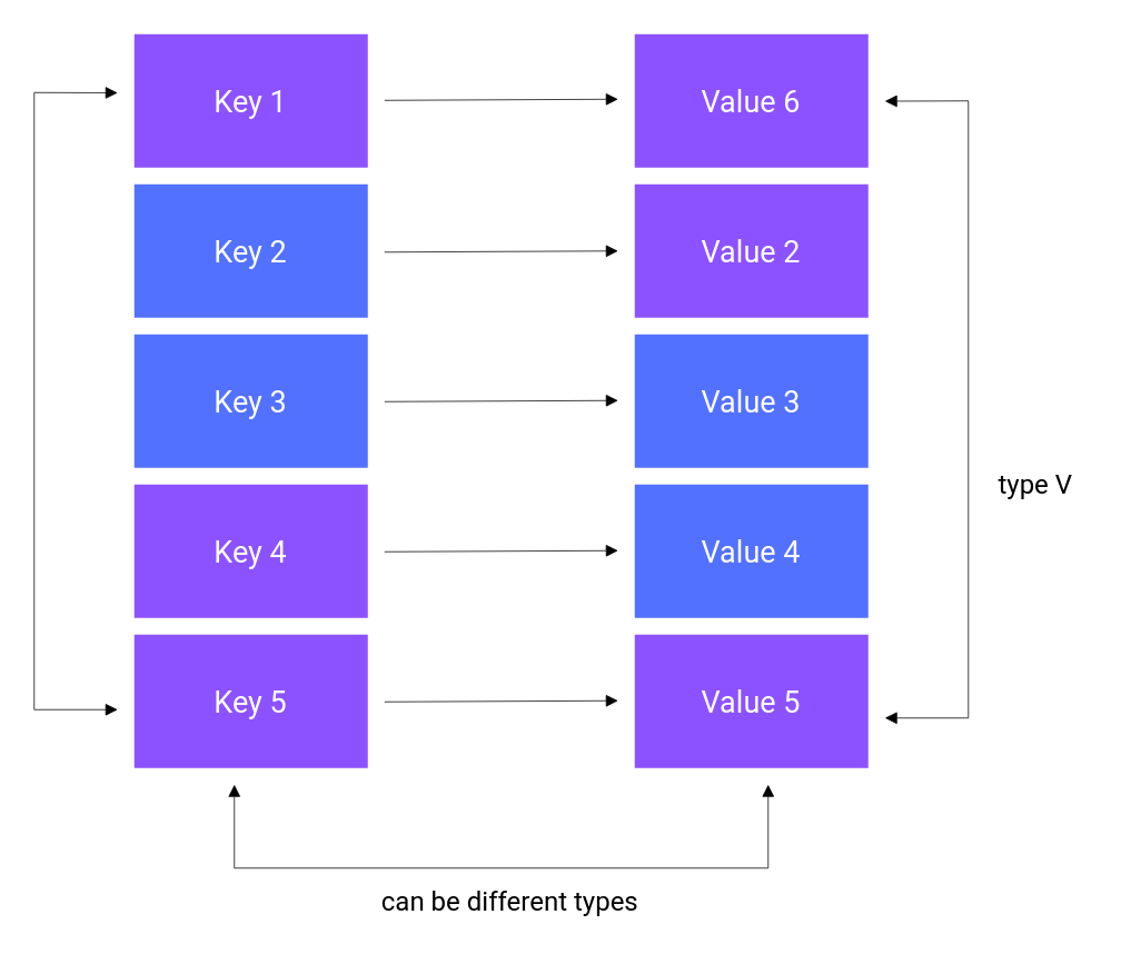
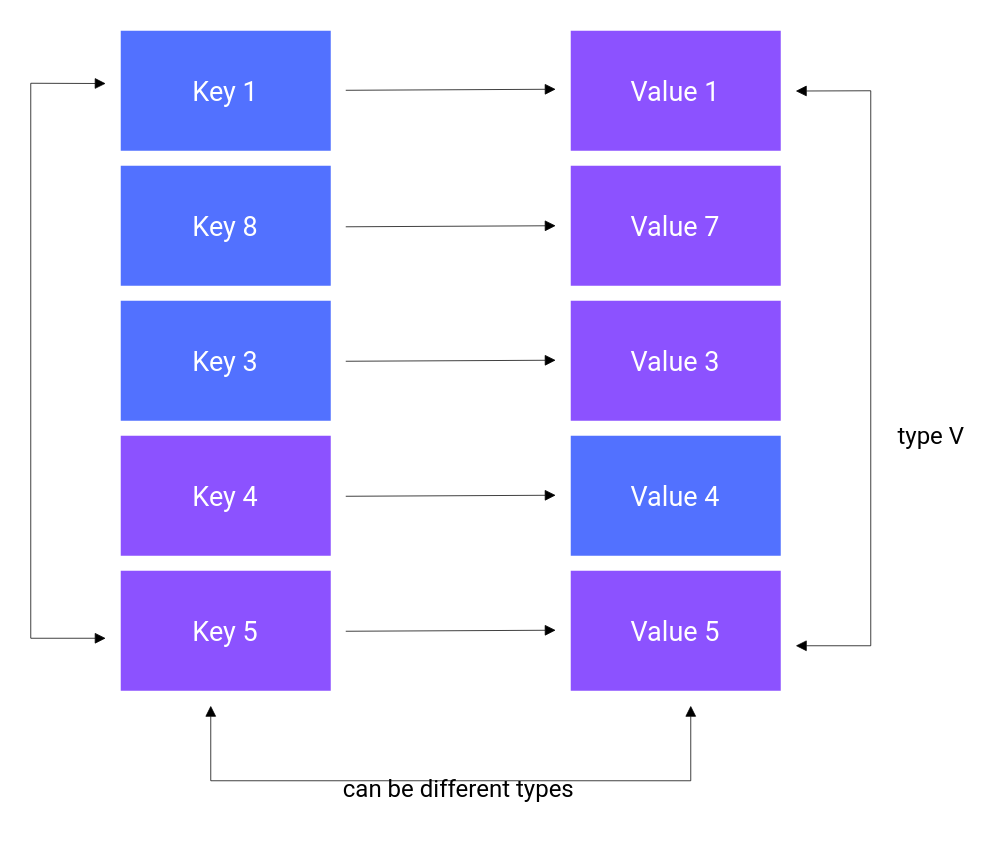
  <mxCell id="0" />
  <mxCell id="1" parent="0" />
  <mxCell id="2" value="" style="endArrow=block;html=1;rounded=0;fontFamily=Roboto;fontSource=https%3A%2F%2Ffonts.googleapis.com%2Fcss%3Ffamily%3DRoboto;fontSize=18;fontColor=#000000;strokeWidth=0.5;endFill=1;" edge="1" parent="1"><mxGeometry width="50" height="50" relative="1" as="geometry"><mxPoint x="230" y="59.69" as="sourcePoint" /><mxPoint x="370" y="59" as="targetPoint" /></mxGeometry></mxCell>
- <mxCell id="3" value="&lt;font data-font-src=&quot;https://fonts.googleapis.com/css?family=Roboto&quot; style=&quot;font-size: 18px&quot; color=&quot;#ffffff&quot;&gt;Value 6&lt;/font&gt;" style="rounded=0;whiteSpace=wrap;html=1;fillColor=#8c52ff;strokeColor=none;fontFamily=Roboto;fontSource=https%3A%2F%2Ffonts.googleapis.com%2Fcss%3Ffamily%3DRoboto;" vertex="1" parent="1"><mxGeometry x="380" y="20" width="140" height="80" as="geometry" /></mxCell>
- <mxCell id="4" value="&lt;font data-font-src=&quot;https://fonts.googleapis.com/css?family=Roboto&quot; style=&quot;font-size: 18px&quot; color=&quot;#ffffff&quot;&gt;Value 2&lt;/font&gt;" style="rounded=0;whiteSpace=wrap;html=1;fillColor=#8c52ff;strokeColor=none;fontFamily=Roboto;fontSource=https%3A%2F%2Ffonts.googleapis.com%2Fcss%3Ffamily%3DRoboto;" vertex="1" parent="1"><mxGeometry x="380" y="110" width="140" height="80" as="geometry" /></mxCell>
- <mxCell id="5" value="&lt;font data-font-src=&quot;https://fonts.googleapis.com/css?family=Roboto&quot; style=&quot;font-size: 18px&quot; color=&quot;#ffffff&quot;&gt;Value 3&lt;/font&gt;" style="rounded=0;whiteSpace=wrap;html=1;fillColor=#5271ff;strokeColor=none;fontFamily=Roboto;fontSource=https%3A%2F%2Ffonts.googleapis.com%2Fcss%3Ffamily%3DRoboto;" vertex="1" parent="1"><mxGeometry x="380" y="200" width="140" height="80" as="geometry" /></mxCell>
+ <mxCell id="3" value="&lt;font data-font-src=&quot;https://fonts.googleapis.com/css?family=Roboto&quot; style=&quot;font-size: 18px&quot; color=&quot;#ffffff&quot;&gt;Value 1&lt;/font&gt;" style="rounded=0;whiteSpace=wrap;html=1;fillColor=#8c52ff;strokeColor=none;fontFamily=Roboto;fontSource=https%3A%2F%2Ffonts.googleapis.com%2Fcss%3Ffamily%3DRoboto;" vertex="1" parent="1"><mxGeometry x="380" y="20" width="140" height="80" as="geometry" /></mxCell>
+ <mxCell id="4" value="&lt;font data-font-src=&quot;https://fonts.googleapis.com/css?family=Roboto&quot; style=&quot;font-size: 18px&quot; color=&quot;#ffffff&quot;&gt;Value 7&lt;/font&gt;" style="rounded=0;whiteSpace=wrap;html=1;fillColor=#8c52ff;strokeColor=none;fontFamily=Roboto;fontSource=https%3A%2F%2Ffonts.googleapis.com%2Fcss%3Ffamily%3DRoboto;" vertex="1" parent="1"><mxGeometry x="380" y="110" width="140" height="80" as="geometry" /></mxCell>
+ <mxCell id="5" value="&lt;font data-font-src=&quot;https://fonts.googleapis.com/css?family=Roboto&quot; style=&quot;font-size: 18px&quot; color=&quot;#ffffff&quot;&gt;Value 3&lt;/font&gt;" style="rounded=0;whiteSpace=wrap;html=1;fillColor=#8c52ff;strokeColor=none;fontFamily=Roboto;fontSource=https%3A%2F%2Ffonts.googleapis.com%2Fcss%3Ffamily%3DRoboto;" vertex="1" parent="1"><mxGeometry x="380" y="200" width="140" height="80" as="geometry" /></mxCell>
  <mxCell id="6" value="&lt;font data-font-src=&quot;https://fonts.googleapis.com/css?family=Roboto&quot; style=&quot;font-size: 18px&quot; color=&quot;#ffffff&quot;&gt;Value 4&lt;/font&gt;" style="rounded=0;whiteSpace=wrap;html=1;fillColor=#5271ff;strokeColor=none;fontFamily=Roboto;fontSource=https%3A%2F%2Ffonts.googleapis.com%2Fcss%3Ffamily%3DRoboto;" vertex="1" parent="1"><mxGeometry x="380" y="290" width="140" height="80" as="geometry" /></mxCell>
  <mxCell id="7" value="&lt;font data-font-src=&quot;https://fonts.googleapis.com/css?family=Roboto&quot; style=&quot;font-size: 18px&quot; color=&quot;#ffffff&quot;&gt;Value 5&lt;/font&gt;" style="rounded=0;whiteSpace=wrap;html=1;fillColor=#8c52ff;strokeColor=none;fontFamily=Roboto;fontSource=https%3A%2F%2Ffonts.googleapis.com%2Fcss%3Ffamily%3DRoboto;" vertex="1" parent="1"><mxGeometry x="380" y="380" width="140" height="80" as="geometry" /></mxCell>
- <mxCell id="8" value="&lt;font data-font-src=&quot;https://fonts.googleapis.com/css?family=Roboto&quot; style=&quot;font-size: 18px&quot; color=&quot;#ffffff&quot;&gt;Key 1&lt;/font&gt;" style="rounded=0;whiteSpace=wrap;html=1;fillColor=#8c52ff;strokeColor=none;fontFamily=Roboto;fontSource=https%3A%2F%2Ffonts.googleapis.com%2Fcss%3Ffamily%3DRoboto;" vertex="1" parent="1"><mxGeometry x="80" y="20" width="140" height="80" as="geometry" /></mxCell>
- <mxCell id="9" value="&lt;font data-font-src=&quot;https://fonts.googleapis.com/css?family=Roboto&quot; style=&quot;font-size: 18px&quot; color=&quot;#ffffff&quot;&gt;Key 2&lt;/font&gt;" style="rounded=0;whiteSpace=wrap;html=1;fillColor=#5271FF;strokeColor=none;fontFamily=Roboto;fontSource=https%3A%2F%2Ffonts.googleapis.com%2Fcss%3Ffamily%3DRoboto;" vertex="1" parent="1"><mxGeometry x="80" y="110" width="140" height="80" as="geometry" /></mxCell>
+ <mxCell id="8" value="&lt;font data-font-src=&quot;https://fonts.googleapis.com/css?family=Roboto&quot; style=&quot;font-size: 18px&quot; color=&quot;#ffffff&quot;&gt;Key 1&lt;/font&gt;" style="rounded=0;whiteSpace=wrap;html=1;fillColor=#5271FF;strokeColor=none;fontFamily=Roboto;fontSource=https%3A%2F%2Ffonts.googleapis.com%2Fcss%3Ffamily%3DRoboto;" vertex="1" parent="1"><mxGeometry x="80" y="20" width="140" height="80" as="geometry" /></mxCell>
+ <mxCell id="9" value="&lt;font data-font-src=&quot;https://fonts.googleapis.com/css?family=Roboto&quot; style=&quot;font-size: 18px&quot; color=&quot;#ffffff&quot;&gt;Key 8&lt;/font&gt;" style="rounded=0;whiteSpace=wrap;html=1;fillColor=#5271FF;strokeColor=none;fontFamily=Roboto;fontSource=https%3A%2F%2Ffonts.googleapis.com%2Fcss%3Ffamily%3DRoboto;" vertex="1" parent="1"><mxGeometry x="80" y="110" width="140" height="80" as="geometry" /></mxCell>
  <mxCell id="10" value="&lt;font data-font-src=&quot;https://fonts.googleapis.com/css?family=Roboto&quot; style=&quot;font-size: 18px&quot; color=&quot;#ffffff&quot;&gt;Key 3&lt;/font&gt;" style="rounded=0;whiteSpace=wrap;html=1;fillColor=#5271FF;strokeColor=none;fontFamily=Roboto;fontSource=https%3A%2F%2Ffonts.googleapis.com%2Fcss%3Ffamily%3DRoboto;" vertex="1" parent="1"><mxGeometry x="80" y="200" width="140" height="80" as="geometry" /></mxCell>
  <mxCell id="11" value="&lt;font data-font-src=&quot;https://fonts.googleapis.com/css?family=Roboto&quot; style=&quot;font-size: 18px&quot; color=&quot;#ffffff&quot;&gt;Key 4&lt;/font&gt;" style="rounded=0;whiteSpace=wrap;html=1;fillColor=#8c52ff;strokeColor=none;fontFamily=Roboto;fontSource=https%3A%2F%2Ffonts.googleapis.com%2Fcss%3Ffamily%3DRoboto;" vertex="1" parent="1"><mxGeometry x="80" y="290" width="140" height="80" as="geometry" /></mxCell>
  <mxCell id="12" value="&lt;font data-font-src=&quot;https://fonts.googleapis.com/css?family=Roboto&quot; style=&quot;font-size: 18px&quot; color=&quot;#ffffff&quot;&gt;Key 5&lt;/font&gt;" style="rounded=0;whiteSpace=wrap;html=1;fillColor=#8c52ff;strokeColor=none;fontFamily=Roboto;fontSource=https%3A%2F%2Ffonts.googleapis.com%2Fcss%3Ffamily%3DRoboto;" vertex="1" parent="1"><mxGeometry x="80" y="380" width="140" height="80" as="geometry" /></mxCell>
  <mxCell id="13" value="" style="endArrow=block;html=1;rounded=0;fontFamily=Roboto;fontSource=https%3A%2F%2Ffonts.googleapis.com%2Fcss%3Ffamily%3DRoboto;fontSize=18;fontColor=#000000;strokeWidth=0.5;endFill=1;" edge="1" parent="1"><mxGeometry width="50" height="50" relative="1" as="geometry"><mxPoint x="230" y="150.69" as="sourcePoint" /><mxPoint x="370" y="150" as="targetPoint" /></mxGeometry></mxCell>
  <mxCell id="14" value="" style="endArrow=block;html=1;rounded=0;fontFamily=Roboto;fontSource=https%3A%2F%2Ffonts.googleapis.com%2Fcss%3Ffamily%3DRoboto;fontSize=18;fontColor=#000000;strokeWidth=0.5;endFill=1;" edge="1" parent="1"><mxGeometry width="50" height="50" relative="1" as="geometry"><mxPoint x="230" y="240.34" as="sourcePoint" /><mxPoint x="370" y="239.65" as="targetPoint" /></mxGeometry></mxCell>
  <mxCell id="15" value="" style="endArrow=block;html=1;rounded=0;fontFamily=Roboto;fontSource=https%3A%2F%2Ffonts.googleapis.com%2Fcss%3Ffamily%3DRoboto;fontSize=18;fontColor=#000000;strokeWidth=0.5;endFill=1;" edge="1" parent="1"><mxGeometry width="50" height="50" relative="1" as="geometry"><mxPoint x="230" y="330.35" as="sourcePoint" /><mxPoint x="370" y="329.66" as="targetPoint" /></mxGeometry></mxCell>
  <mxCell id="16" value="" style="endArrow=block;html=1;rounded=0;fontFamily=Roboto;fontSource=https%3A%2F%2Ffonts.googleapis.com%2Fcss%3Ffamily%3DRoboto;fontSize=18;fontColor=#000000;strokeWidth=0.5;endFill=1;" edge="1" parent="1"><mxGeometry width="50" height="50" relative="1" as="geometry"><mxPoint x="230" y="420.34" as="sourcePoint" /><mxPoint x="370" y="419.65" as="targetPoint" /></mxGeometry></mxCell>
  <mxCell id="17" value="" style="endArrow=block;html=1;rounded=0;fontFamily=Roboto;fontSource=https%3A%2F%2Ffonts.googleapis.com%2Fcss%3Ffamily%3DRoboto;fontSize=18;fontColor=#000000;strokeWidth=0.5;endFill=1;startArrow=block;startFill=1;" edge="1" parent="1"><mxGeometry width="50" height="50" relative="1" as="geometry"><mxPoint x="530" y="60.19" as="sourcePoint" /><mxPoint x="530" y="430" as="targetPoint" /><Array as="points"><mxPoint x="580" y="60" /><mxPoint x="580" y="430" /></Array></mxGeometry></mxCell>
  <mxCell id="18" value="&lt;font color=&quot;#000000&quot; style=&quot;font-size: 16px&quot;&gt;type V&lt;/font&gt;" style="text;html=1;align=center;verticalAlign=middle;resizable=0;points=[];autosize=1;strokeColor=none;fillColor=none;fontSize=16;fontFamily=Roboto;fontColor=#FFFFFF;" vertex="1" parent="1"><mxGeometry x="590" y="280" width="60" height="20" as="geometry" /></mxCell>
  <mxCell id="19" value="" style="endArrow=block;html=1;rounded=0;fontFamily=Roboto;fontSource=https%3A%2F%2Ffonts.googleapis.com%2Fcss%3Ffamily%3DRoboto;fontSize=18;fontColor=#000000;strokeWidth=0.5;endFill=1;startArrow=block;startFill=1;" edge="1" parent="1"><mxGeometry width="50" height="50" relative="1" as="geometry"><mxPoint x="70" y="55.19" as="sourcePoint" /><mxPoint x="70" y="425" as="targetPoint" /><Array as="points"><mxPoint x="20" y="55" /><mxPoint x="20" y="425" /></Array></mxGeometry></mxCell>
  <mxCell id="20" value="" style="endArrow=block;html=1;rounded=0;fontFamily=Roboto;fontSource=https%3A%2F%2Ffonts.googleapis.com%2Fcss%3Ffamily%3DRoboto;fontSize=18;fontColor=#000000;strokeWidth=0.5;endFill=1;startArrow=block;startFill=1;" edge="1" parent="1"><mxGeometry width="50" height="50" relative="1" as="geometry"><mxPoint x="460" y="470" as="sourcePoint" /><mxPoint x="140" y="470" as="targetPoint" /><Array as="points"><mxPoint x="460" y="520" /><mxPoint x="140" y="520" /></Array></mxGeometry></mxCell>
- <mxCell id="21" value="&lt;font color=&quot;#000000&quot; style=&quot;font-size: 16px&quot;&gt;can be different types&lt;/font&gt;" style="text;html=1;align=center;verticalAlign=middle;resizable=0;points=[];autosize=1;strokeColor=none;fillColor=none;fontSize=16;fontFamily=Roboto;fontColor=#FFFFFF;" vertex="1" parent="1"><mxGeometry x="220" y="530" width="170" height="20" as="geometry" /></mxCell>
+ <mxCell id="21" value="&lt;font color=&quot;#000000&quot; style=&quot;font-size: 16px&quot;&gt;can be different types&lt;/font&gt;" style="text;html=1;align=center;verticalAlign=middle;resizable=0;points=[];autosize=1;strokeColor=none;fillColor=none;fontSize=16;fontFamily=Roboto;fontColor=#FFFFFF;" vertex="1" parent="1"><mxGeometry x="220" y="515" width="170" height="20" as="geometry" /></mxCell>
